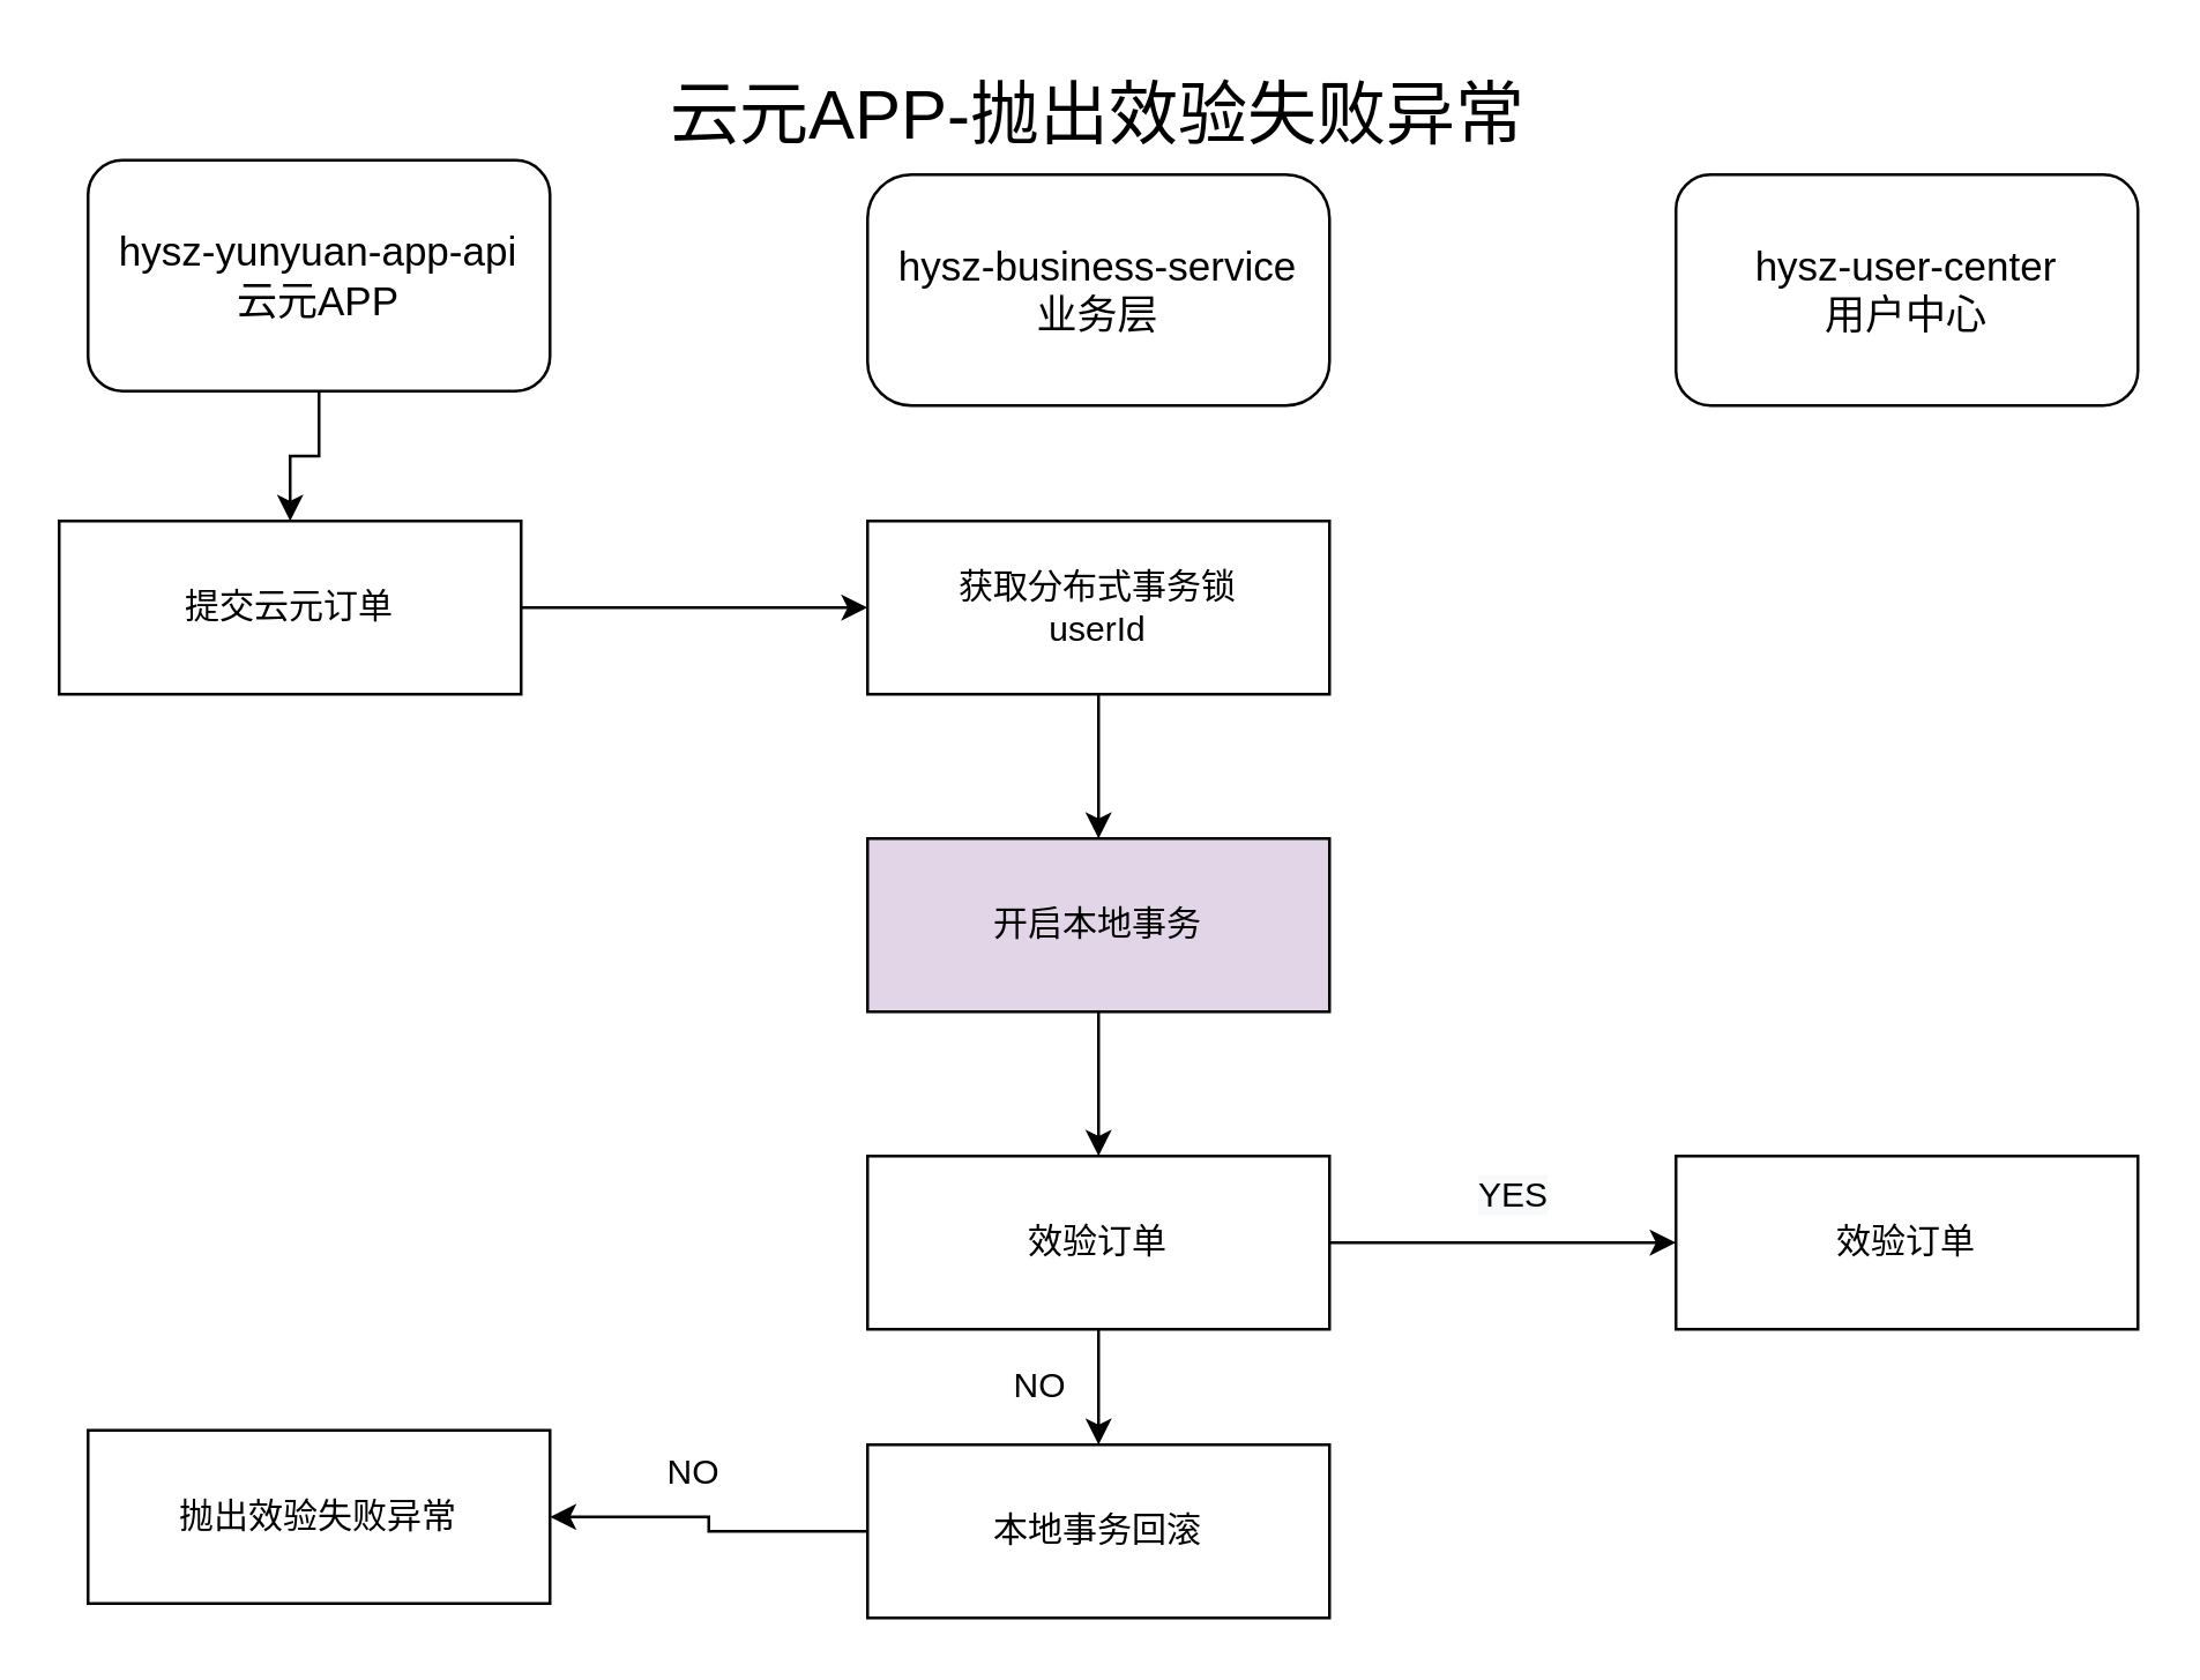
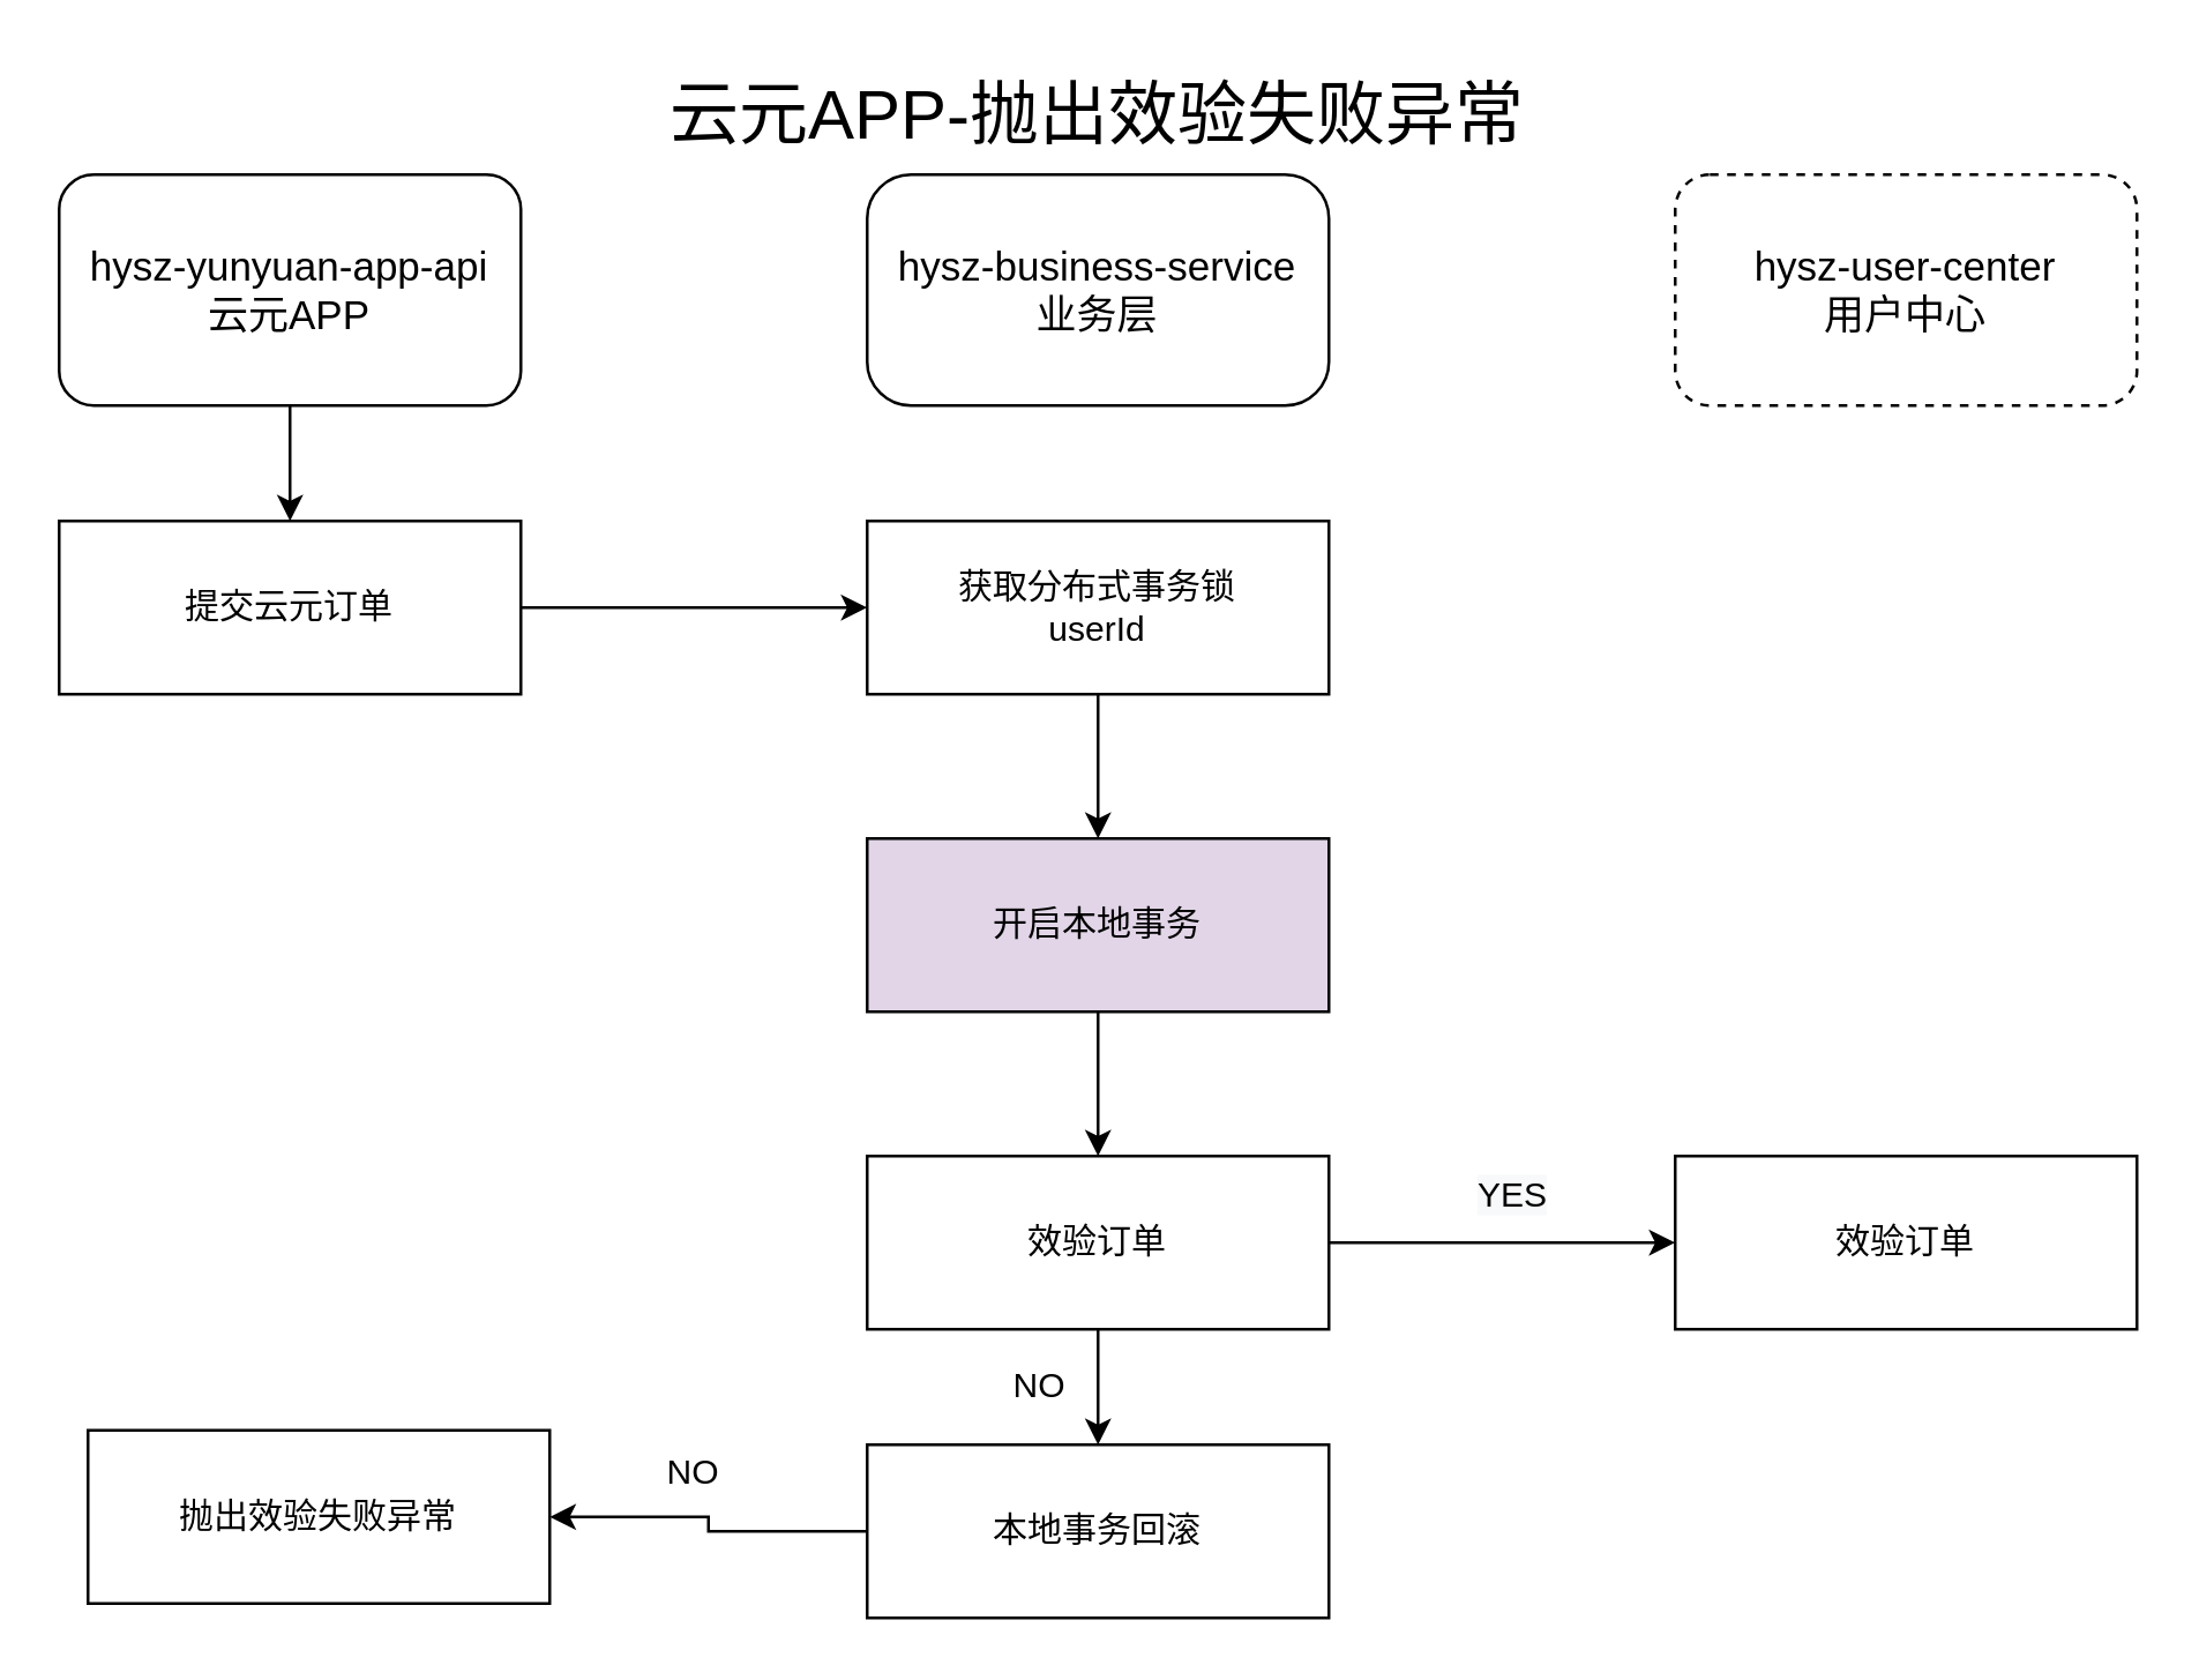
  <mxCell id="0" />
  <mxCell id="1" parent="0" />
  <mxCell id="2" value="&lt;font style=&quot;font-size: 14px&quot;&gt;hysz-business-service&lt;br&gt;业务层&lt;/font&gt;" style="rounded=1;whiteSpace=wrap;html=1;arcSize=19;" vertex="1" parent="1"><mxGeometry x="300" y="60" width="160" height="80" as="geometry" /></mxCell>
  <mxCell id="3" value="" style="edgeStyle=orthogonalEdgeStyle;rounded=0;orthogonalLoop=1;jettySize=auto;html=1;" edge="1" parent="1" source="4" target="7"><mxGeometry relative="1" as="geometry" /></mxCell>
- <mxCell id="4" value="&lt;font style=&quot;font-size: 14px&quot;&gt;hysz-yunyuan-app-api&lt;br&gt;云元APP&lt;/font&gt;" style="rounded=1;whiteSpace=wrap;html=1;" vertex="1" parent="1"><mxGeometry x="30" y="55" width="160" height="80" as="geometry" /></mxCell>
+ <mxCell id="4" value="&lt;font style=&quot;font-size: 14px&quot;&gt;hysz-yunyuan-app-api&lt;br&gt;云元APP&lt;/font&gt;" style="rounded=1;whiteSpace=wrap;html=1;" vertex="1" parent="1"><mxGeometry x="20" y="60" width="160" height="80" as="geometry" /></mxCell>
  <mxCell id="5" value="&lt;font style=&quot;font-size: 24px&quot;&gt;云元APP-抛出效验失败异常&lt;/font&gt;" style="text;html=1;strokeColor=none;fillColor=none;align=center;verticalAlign=middle;whiteSpace=wrap;rounded=0;" vertex="1" parent="1"><mxGeometry x="200" width="360" height="40" as="geometry" y="20" /></mxCell>
  <mxCell id="6" style="edgeStyle=orthogonalEdgeStyle;rounded=0;orthogonalLoop=1;jettySize=auto;html=1;entryX=0;entryY=0.5;entryDx=0;entryDy=0;" edge="1" parent="1" source="7" target="10"><mxGeometry relative="1" as="geometry" /></mxCell>
  <mxCell id="7" value="提交云元订单" style="rounded=0;whiteSpace=wrap;html=1;" vertex="1" parent="1"><mxGeometry x="20" y="180" width="160" height="60" as="geometry" /></mxCell>
- <mxCell id="8" value="&lt;font style=&quot;font-size: 14px&quot;&gt;hysz-user-center&lt;br&gt;用户中心&lt;br&gt;&lt;/font&gt;" style="rounded=1;whiteSpace=wrap;html=1;" vertex="1" parent="1"><mxGeometry x="580" y="60" width="160" height="80" as="geometry" /></mxCell>
+ <mxCell id="8" value="&lt;font style=&quot;font-size: 14px&quot;&gt;hysz-user-center&lt;br&gt;用户中心&lt;br&gt;&lt;/font&gt;" style="rounded=1;whiteSpace=wrap;html=1;dashed=1;" vertex="1" parent="1"><mxGeometry x="580" y="60" width="160" height="80" as="geometry" /></mxCell>
  <mxCell id="9" style="edgeStyle=orthogonalEdgeStyle;rounded=0;orthogonalLoop=1;jettySize=auto;html=1;exitX=0.5;exitY=1;exitDx=0;exitDy=0;entryX=0.5;entryY=0;entryDx=0;entryDy=0;" edge="1" parent="1" source="10" target="12"><mxGeometry relative="1" as="geometry" /></mxCell>
  <mxCell id="10" value="获取分布式事务锁&lt;br&gt;userId" style="rounded=0;whiteSpace=wrap;html=1;" vertex="1" parent="1"><mxGeometry x="300" y="180" width="160" height="60" as="geometry" /></mxCell>
  <mxCell id="11" style="edgeStyle=orthogonalEdgeStyle;rounded=0;orthogonalLoop=1;jettySize=auto;html=1;entryX=0.5;entryY=0;entryDx=0;entryDy=0;" edge="1" parent="1" source="12" target="15"><mxGeometry relative="1" as="geometry" /></mxCell>
  <mxCell id="12" value="开启本地事务" style="rounded=0;whiteSpace=wrap;html=1;fillColor=#e1d5e7;" vertex="1" parent="1"><mxGeometry x="300" y="290" width="160" height="60" as="geometry" /></mxCell>
  <mxCell id="13" value="" style="edgeStyle=orthogonalEdgeStyle;rounded=0;orthogonalLoop=1;jettySize=auto;html=1;" edge="1" parent="1" source="15" target="19"><mxGeometry relative="1" as="geometry" /></mxCell>
  <mxCell id="14" style="edgeStyle=orthogonalEdgeStyle;rounded=0;orthogonalLoop=1;jettySize=auto;html=1;entryX=0;entryY=0.5;entryDx=0;entryDy=0;" edge="1" parent="1" source="15" target="21"><mxGeometry relative="1" as="geometry" /></mxCell>
  <mxCell id="15" value="效验订单" style="rounded=0;whiteSpace=wrap;html=1;" vertex="1" parent="1"><mxGeometry x="300" y="400" width="160" height="60" as="geometry" /></mxCell>
  <mxCell id="16" value="抛出效验失败异常" style="rounded=0;whiteSpace=wrap;html=1;" vertex="1" parent="1"><mxGeometry x="30" y="495" width="160" height="60" as="geometry" /></mxCell>
  <mxCell id="17" value="NO" style="text;html=1;strokeColor=none;fillColor=none;align=center;verticalAlign=middle;whiteSpace=wrap;rounded=0;" vertex="1" parent="1"><mxGeometry x="340" y="470" width="40" height="20" as="geometry" /></mxCell>
  <mxCell id="18" style="edgeStyle=orthogonalEdgeStyle;rounded=0;orthogonalLoop=1;jettySize=auto;html=1;entryX=1;entryY=0.5;entryDx=0;entryDy=0;" edge="1" parent="1" source="19" target="16"><mxGeometry relative="1" as="geometry" /></mxCell>
  <mxCell id="19" value="本地事务回滚" style="rounded=0;whiteSpace=wrap;html=1;" vertex="1" parent="1"><mxGeometry x="300" y="500" width="160" height="60" as="geometry" /></mxCell>
  <mxCell id="20" value="NO" style="text;html=1;strokeColor=none;fillColor=none;align=center;verticalAlign=middle;whiteSpace=wrap;rounded=0;" vertex="1" parent="1"><mxGeometry x="220" y="500" width="40" height="20" as="geometry" /></mxCell>
  <mxCell id="21" value="效验订单" style="rounded=0;whiteSpace=wrap;html=1;" vertex="1" parent="1"><mxGeometry x="580" y="400" width="160" height="60" as="geometry" /></mxCell>
  <mxCell id="22" value="&lt;span style=&quot;color: rgb(0 , 0 , 0) ; font-family: &amp;#34;helvetica&amp;#34; ; font-size: 12px ; font-style: normal ; font-weight: 400 ; letter-spacing: normal ; text-align: center ; text-indent: 0px ; text-transform: none ; word-spacing: 0px ; background-color: rgb(248 , 249 , 250) ; display: inline ; float: none&quot;&gt;YES&lt;br&gt;&lt;br&gt;&lt;/span&gt;" style="text;whiteSpace=wrap;html=1;" vertex="1" parent="1"><mxGeometry x="510" y="400" width="40" height="30" as="geometry" /></mxCell>
